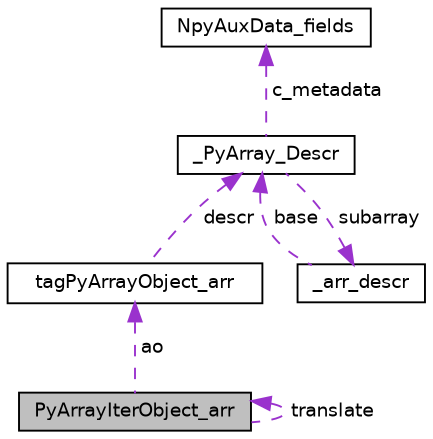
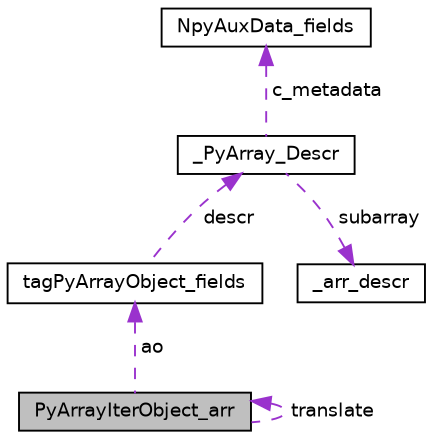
  digraph {
    node [color=black fillcolor=white fontname=Helvetica fontsize=10 shape=record style=filled]
    edge [color=darkorchid3 dir=back fontname=Helvetica fontsize=10 labelfontname=Helvetica labelfontsize=10 style=dashed]
    n1 [fillcolor=grey75 fontcolor=black height=0.2 label=PyArrayIterObject_arr width=0.4]
-   n2 [height=0.2 label=tagPyArrayObject_arr width=0.4]
+   n2 [height=0.2 label=tagPyArrayObject_fields width=0.4]
    n3 [height=0.2 label=_PyArray_Descr width=0.4]
    n4 [height=0.2 label=_arr_descr width=0.4]
    n5 [height=0.2 label=NpyAuxData_fields width=0.4]
    n1 -> n1 [label=" translate"]
    n2 -> n1 [label=" ao"]
    n3 -> n2 [label=" descr"]
-   n3 -> n4 [label=" base"]
    n4 -> n3 [label=" subarray"]
    n5 -> n3 [label=" c_metadata"]
  }
